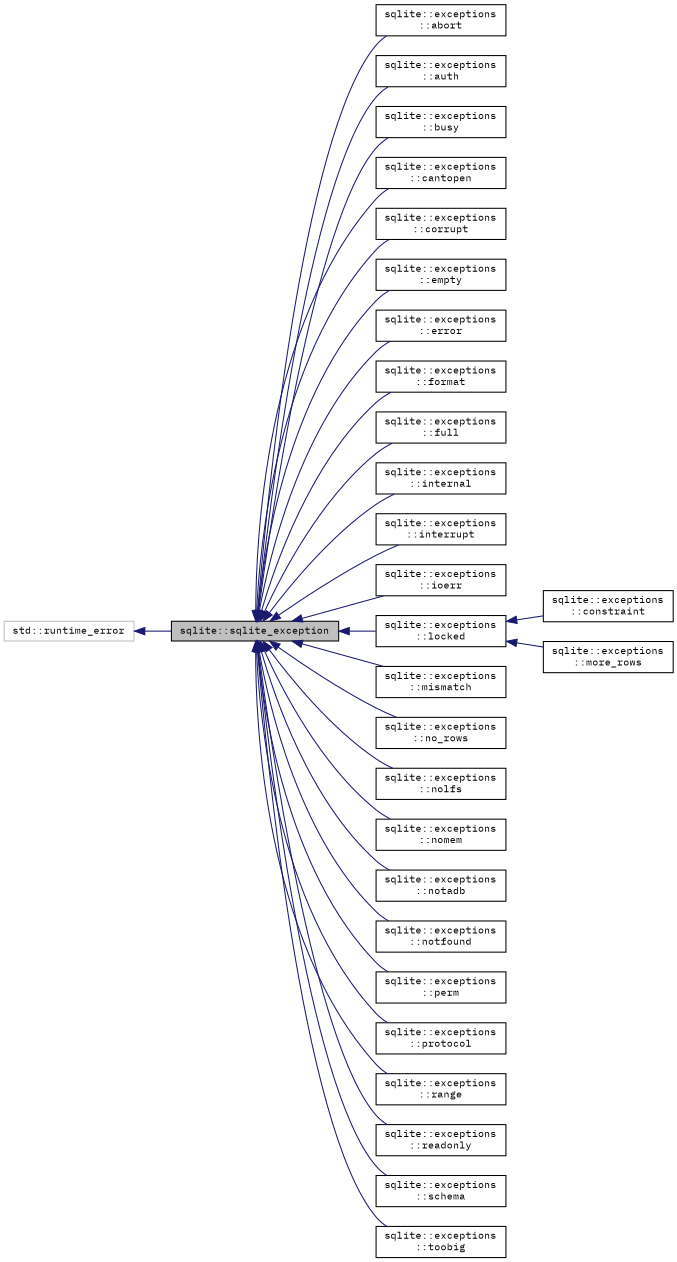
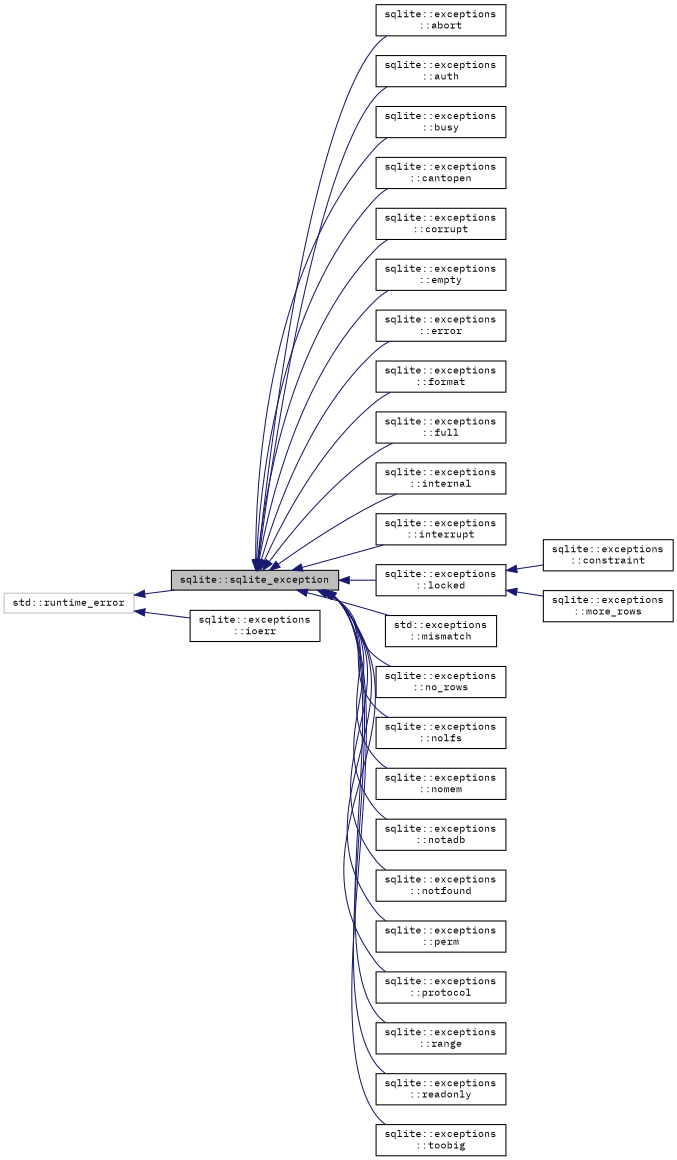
  digraph {
    fontname="IBM Plex Mono"
    rankdir=LR
    node [color=black fillcolor=white fontname="IBM Plex Mono" fontsize=10 shape=record style=filled]
    edge [color=midnightblue dir=back fontname="IBM Plex Mono" fontsize=10 labelfontname=Helvetica labelfontsize=10 style=solid]
    n1 [fillcolor=grey75 fontcolor=black height=0.2 label="sqlite::sqlite_exception" width=0.4]
    n2 [height=0.2 label="sqlite::exceptions\l::abort" width=0.4]
    n3 [height=0.2 label="sqlite::exceptions\l::auth" width=0.4]
    n4 [height=0.2 label="sqlite::exceptions\l::busy" width=0.4]
    n5 [height=0.2 label="sqlite::exceptions\l::cantopen" width=0.4]
    n6 [height=0.2 label="sqlite::exceptions\l::corrupt" width=0.4]
    n7 [height=0.2 label="sqlite::exceptions\l::empty" width=0.4]
    n8 [height=0.2 label="sqlite::exceptions\l::error" width=0.4]
    n9 [height=0.2 label="sqlite::exceptions\l::format" width=0.4]
    n10 [height=0.2 label="sqlite::exceptions\l::full" width=0.4]
    n11 [height=0.2 label="sqlite::exceptions\l::internal" width=0.4]
    n12 [height=0.2 label="sqlite::exceptions\l::interrupt" width=0.4]
    n13 [height=0.2 label="sqlite::exceptions\l::ioerr" width=0.4]
    n14 [height=0.2 label="sqlite::exceptions\l::locked" width=0.4]
-   n15 [height=0.2 label="sqlite::exceptions\l::mismatch" width=0.4]
+   n15 [height=0.2 label="std::exceptions\l::mismatch" width=0.4]
    n16 [height=0.2 label="sqlite::exceptions\l::no_rows" width=0.4]
    n17 [height=0.2 label="sqlite::exceptions\l::nolfs" width=0.4]
    n18 [height=0.2 label="sqlite::exceptions\l::nomem" width=0.4]
    n19 [height=0.2 label="sqlite::exceptions\l::notadb" width=0.4]
    n20 [height=0.2 label="sqlite::exceptions\l::notfound" width=0.4]
    n21 [height=0.2 label="sqlite::exceptions\l::perm" width=0.4]
    n22 [height=0.2 label="sqlite::exceptions\l::protocol" width=0.4]
    n23 [height=0.2 label="sqlite::exceptions\l::range" width=0.4]
    n24 [height=0.2 label="sqlite::exceptions\l::readonly" width=0.4]
-   n25 [height=0.2 label="sqlite::exceptions\l::schema" width=0.4]
    n26 [height=0.2 label="sqlite::exceptions\l::toobig" width=0.4]
    n27 [height=0.2 label="sqlite::exceptions\l::constraint" width=0.4]
    n28 [height=0.2 label="sqlite::exceptions\l::more_rows" width=0.4]
    n29 [color=grey75 height=0.2 label="std::runtime_error" width=0.4]
    n1 -> n2
    n1 -> n3
    n1 -> n4
    n1 -> n5
    n1 -> n6
    n1 -> n7
    n1 -> n8
    n1 -> n9
    n1 -> n10
    n1 -> n11
    n1 -> n12
-   n1 -> n13
+   n29 -> n13
    n1 -> n14
    n1 -> n15
    n1 -> n16
    n1 -> n17
    n1 -> n18
    n1 -> n19
    n1 -> n20
    n1 -> n21
    n1 -> n22
    n1 -> n23
    n1 -> n24
-   n1 -> n25
    n1 -> n26
    n14 -> n27
    n14 -> n28
    n29 -> n1
  }
